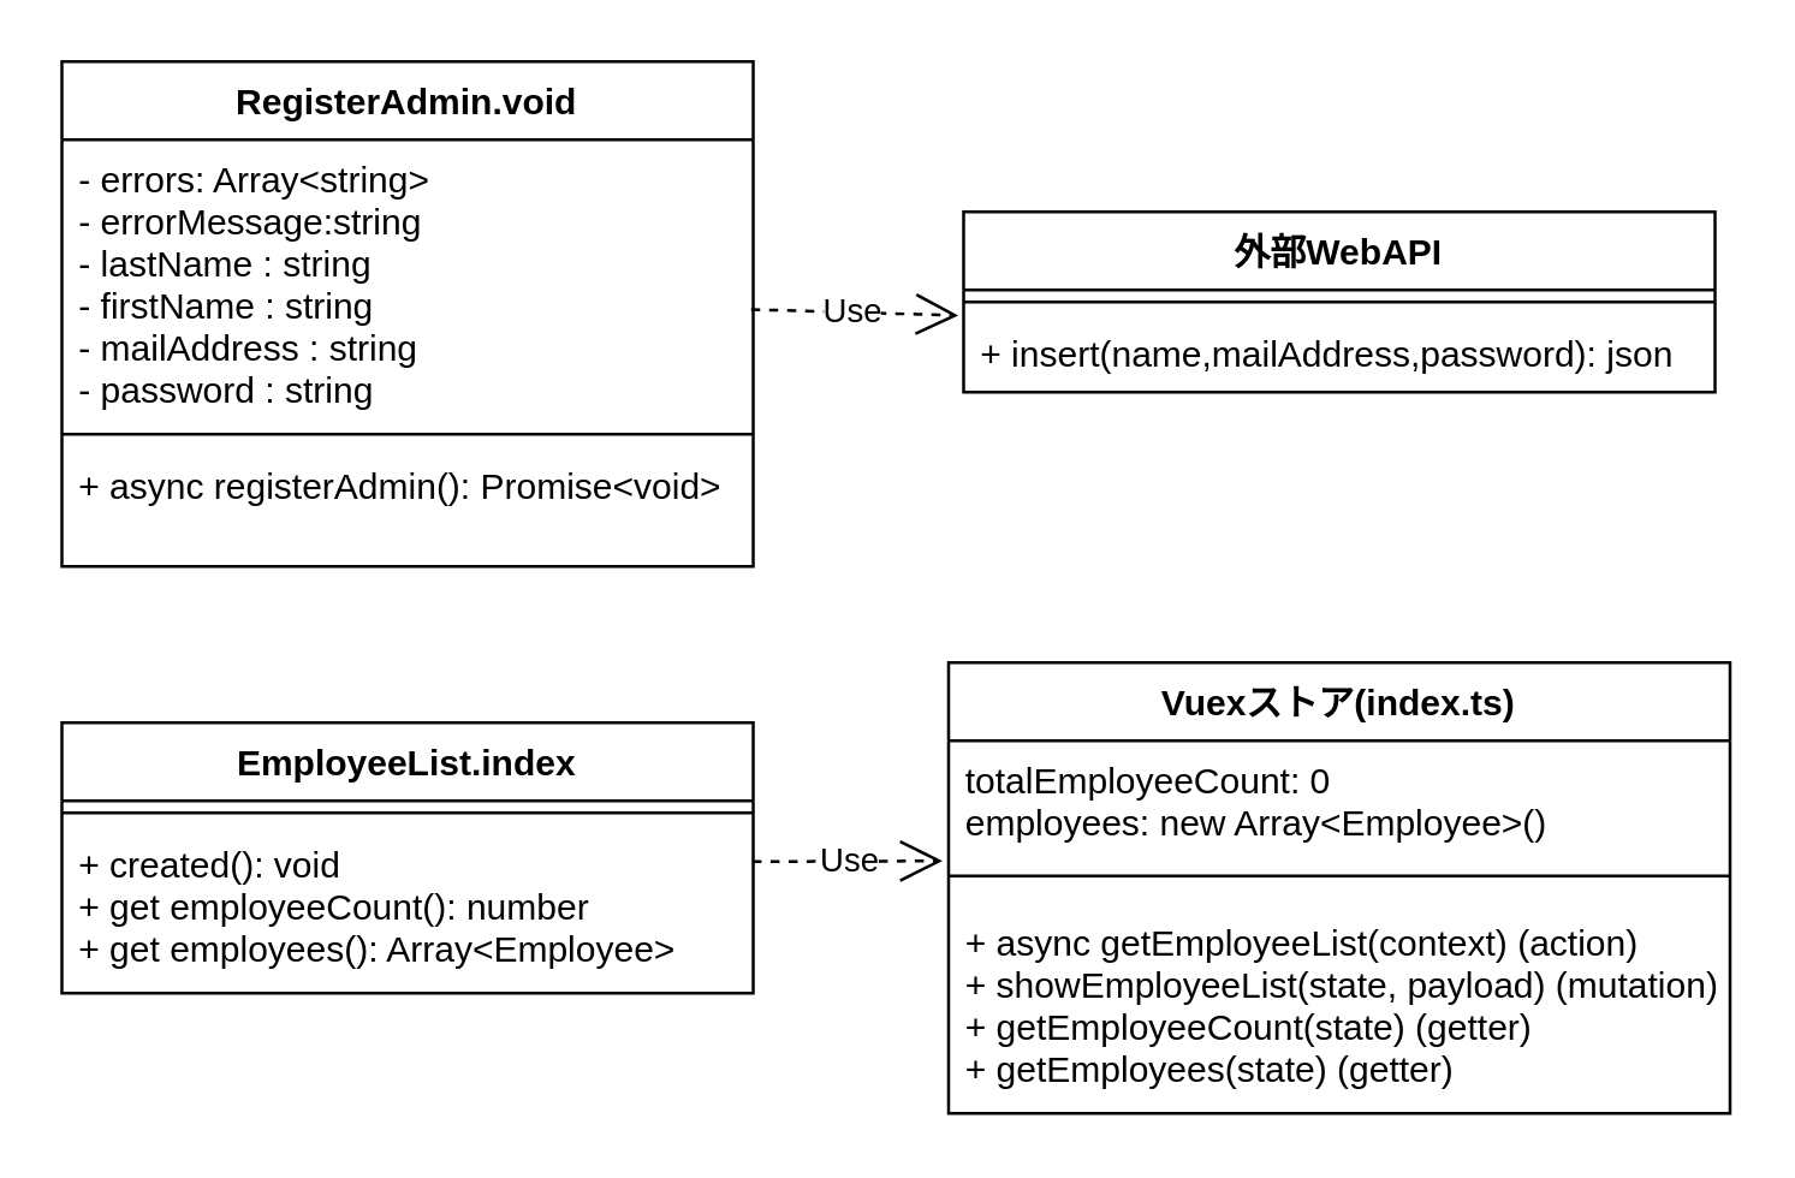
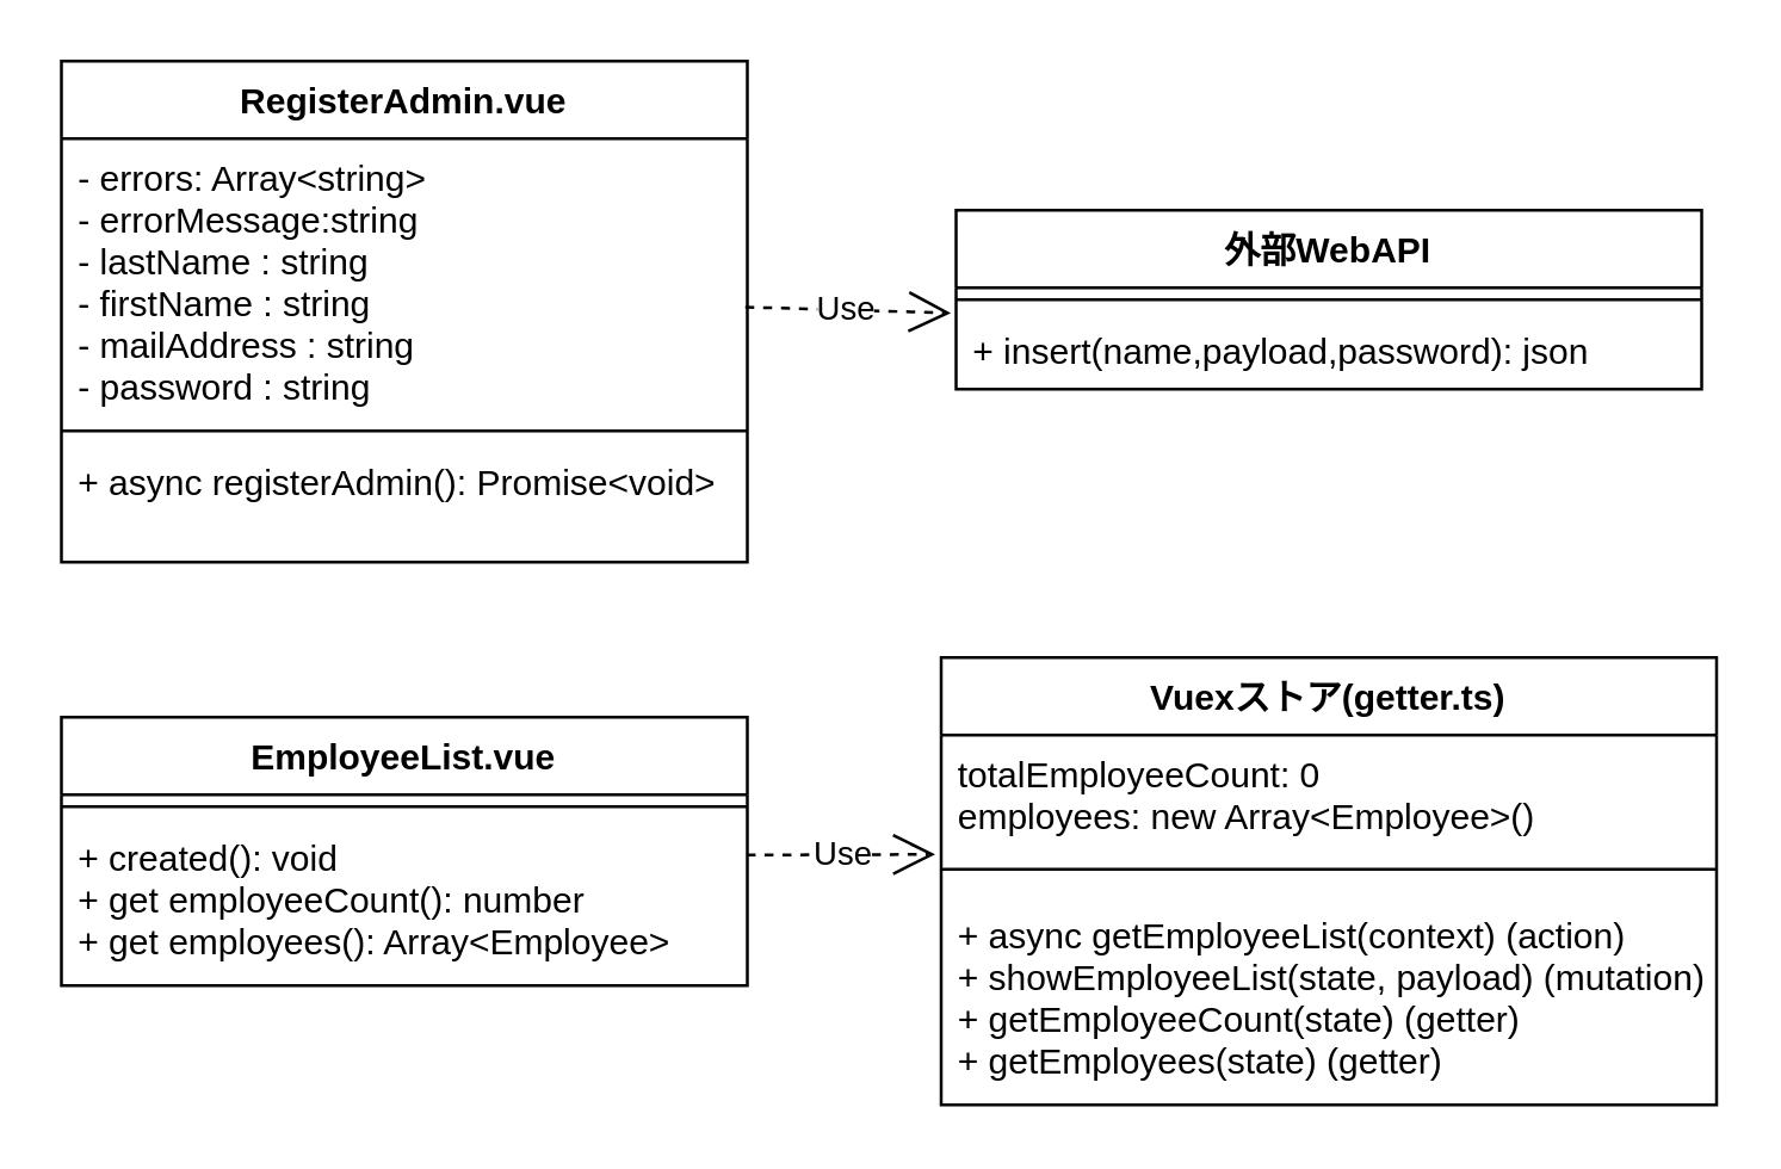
  <mxCell id="0" />
  <mxCell id="1" parent="0" />
- <mxCell id="2" value="RegisterAdmin.void" style="swimlane;fontStyle=1;align=center;verticalAlign=top;childLayout=stackLayout;horizontal=1;startSize=26;horizontalStack=0;resizeParent=1;resizeParentMax=0;resizeLast=0;collapsible=1;marginBottom=0;" parent="1" vertex="1"><mxGeometry x="20" y="20" width="230" height="168" as="geometry" /></mxCell>
+ <mxCell id="2" value="RegisterAdmin.vue" style="swimlane;fontStyle=1;align=center;verticalAlign=top;childLayout=stackLayout;horizontal=1;startSize=26;horizontalStack=0;resizeParent=1;resizeParentMax=0;resizeLast=0;collapsible=1;marginBottom=0;" parent="1" vertex="1"><mxGeometry x="20" y="20" width="230" height="168" as="geometry" /></mxCell>
  <mxCell id="3" value="- errors: Array&lt;string&gt;&#10;- errorMessage:string&#10;- lastName : string&#10;- firstName : string&#10;- mailAddress : string&#10;- password : string" style="text;strokeColor=none;fillColor=none;align=left;verticalAlign=top;spacingLeft=4;spacingRight=4;overflow=hidden;rotatable=0;points=[[0,0.5],[1,0.5]];portConstraint=eastwest;" parent="2" vertex="1"><mxGeometry y="26" width="230" height="94" as="geometry" /></mxCell>
  <mxCell id="4" value="" style="line;strokeWidth=1;fillColor=none;align=left;verticalAlign=middle;spacingTop=-1;spacingLeft=3;spacingRight=3;rotatable=0;labelPosition=right;points=[];portConstraint=eastwest;" parent="2" vertex="1"><mxGeometry y="120" width="230" height="8" as="geometry" /></mxCell>
  <mxCell id="5" value="+ async registerAdmin(): Promise&lt;void&gt;" style="text;strokeColor=none;fillColor=none;align=left;verticalAlign=top;spacingLeft=4;spacingRight=4;overflow=hidden;rotatable=0;points=[[0,0.5],[1,0.5]];portConstraint=eastwest;" parent="2" vertex="1"><mxGeometry y="128" width="230" height="40" as="geometry" /></mxCell>
  <mxCell id="6" value="外部WebAPI" style="swimlane;fontStyle=1;align=center;verticalAlign=top;childLayout=stackLayout;horizontal=1;startSize=26;horizontalStack=0;resizeParent=1;resizeParentMax=0;resizeLast=0;collapsible=1;marginBottom=0;" vertex="1" parent="1"><mxGeometry x="320" y="70" width="250" height="60" as="geometry" /></mxCell>
  <mxCell id="7" value="" style="line;strokeWidth=1;fillColor=none;align=left;verticalAlign=middle;spacingTop=-1;spacingLeft=3;spacingRight=3;rotatable=0;labelPosition=right;points=[];portConstraint=eastwest;" vertex="1" parent="6"><mxGeometry y="26" width="250" height="8" as="geometry" /></mxCell>
- <mxCell id="8" value="+ insert(name,mailAddress,password): json" style="text;strokeColor=none;fillColor=none;align=left;verticalAlign=top;spacingLeft=4;spacingRight=4;overflow=hidden;rotatable=0;points=[[0,0.5],[1,0.5]];portConstraint=eastwest;" vertex="1" parent="6"><mxGeometry y="34" width="250" height="26" as="geometry" /></mxCell>
+ <mxCell id="8" value="+ insert(name,payload,password): json" style="text;strokeColor=none;fillColor=none;align=left;verticalAlign=top;spacingLeft=4;spacingRight=4;overflow=hidden;rotatable=0;points=[[0,0.5],[1,0.5]];portConstraint=eastwest;" vertex="1" parent="6"><mxGeometry y="34" width="250" height="26" as="geometry" /></mxCell>
  <mxCell id="9" value="Use" style="endArrow=open;endSize=12;dashed=1;html=1;exitX=0.997;exitY=0.601;exitDx=0;exitDy=0;exitPerimeter=0;entryX=-0.007;entryY=0.018;entryDx=0;entryDy=0;entryPerimeter=0;" edge="1" parent="1" source="3" target="8"><mxGeometry width="160" relative="1" as="geometry"><mxPoint x="190" y="130" as="sourcePoint" /><mxPoint x="350" y="130" as="targetPoint" /></mxGeometry></mxCell>
- <mxCell id="10" value="EmployeeList.index" style="swimlane;fontStyle=1;align=center;verticalAlign=top;childLayout=stackLayout;horizontal=1;startSize=26;horizontalStack=0;resizeParent=1;resizeParentMax=0;resizeLast=0;collapsible=1;marginBottom=0;" vertex="1" parent="1"><mxGeometry x="20" y="240" width="230" height="90" as="geometry" /></mxCell>
+ <mxCell id="10" value="EmployeeList.vue" style="swimlane;fontStyle=1;align=center;verticalAlign=top;childLayout=stackLayout;horizontal=1;startSize=26;horizontalStack=0;resizeParent=1;resizeParentMax=0;resizeLast=0;collapsible=1;marginBottom=0;" vertex="1" parent="1"><mxGeometry x="20" y="240" width="230" height="90" as="geometry" /></mxCell>
  <mxCell id="11" value="" style="line;strokeWidth=1;fillColor=none;align=left;verticalAlign=middle;spacingTop=-1;spacingLeft=3;spacingRight=3;rotatable=0;labelPosition=right;points=[];portConstraint=eastwest;" vertex="1" parent="10"><mxGeometry y="26" width="230" height="8" as="geometry" /></mxCell>
  <mxCell id="12" value="+ created(): void&#10;+ get employeeCount(): number&#10;+ get employees(): Array&lt;Employee&gt;" style="text;strokeColor=none;fillColor=none;align=left;verticalAlign=top;spacingLeft=4;spacingRight=4;overflow=hidden;rotatable=0;points=[[0,0.5],[1,0.5]];portConstraint=eastwest;" vertex="1" parent="10"><mxGeometry y="34" width="230" height="56" as="geometry" /></mxCell>
- <mxCell id="13" value="Vuexストア(index.ts)" style="swimlane;fontStyle=1;align=center;verticalAlign=top;childLayout=stackLayout;horizontal=1;startSize=26;horizontalStack=0;resizeParent=1;resizeParentMax=0;resizeLast=0;collapsible=1;marginBottom=0;" vertex="1" parent="1"><mxGeometry x="315" y="220" width="260" height="150" as="geometry" /></mxCell>
+ <mxCell id="13" value="Vuexストア(getter.ts)" style="swimlane;fontStyle=1;align=center;verticalAlign=top;childLayout=stackLayout;horizontal=1;startSize=26;horizontalStack=0;resizeParent=1;resizeParentMax=0;resizeLast=0;collapsible=1;marginBottom=0;" vertex="1" parent="1"><mxGeometry x="315" y="220" width="260" height="150" as="geometry" /></mxCell>
  <mxCell id="14" value="totalEmployeeCount: 0&#10;employees: new Array&lt;Employee&gt;()" style="text;strokeColor=none;fillColor=none;align=left;verticalAlign=top;spacingLeft=4;spacingRight=4;overflow=hidden;rotatable=0;points=[[0,0.5],[1,0.5]];portConstraint=eastwest;" vertex="1" parent="13"><mxGeometry y="26" width="260" height="36" as="geometry" /></mxCell>
  <mxCell id="15" value="" style="line;strokeWidth=1;fillColor=none;align=left;verticalAlign=middle;spacingTop=-1;spacingLeft=3;spacingRight=3;rotatable=0;labelPosition=right;points=[];portConstraint=eastwest;" vertex="1" parent="13"><mxGeometry y="62" width="260" height="18" as="geometry" /></mxCell>
  <mxCell id="16" value="+ async getEmployeeList(context) (action)&#10;+ showEmployeeList(state, payload) (mutation)&#10;+ getEmployeeCount(state) (getter)&#10;+ getEmployees(state) (getter)" style="text;strokeColor=none;fillColor=none;align=left;verticalAlign=top;spacingLeft=4;spacingRight=4;overflow=hidden;rotatable=0;points=[[0,0.5],[1,0.5]];portConstraint=eastwest;" vertex="1" parent="13"><mxGeometry y="80" width="260" height="70" as="geometry" /></mxCell>
  <mxCell id="17" value="Use" style="endArrow=open;endSize=12;dashed=1;html=1;exitX=0.999;exitY=0.218;exitDx=0;exitDy=0;exitPerimeter=0;" edge="1" parent="1" source="12"><mxGeometry width="160" relative="1" as="geometry"><mxPoint x="210" y="190" as="sourcePoint" /><mxPoint x="313" y="286" as="targetPoint" /></mxGeometry></mxCell>
